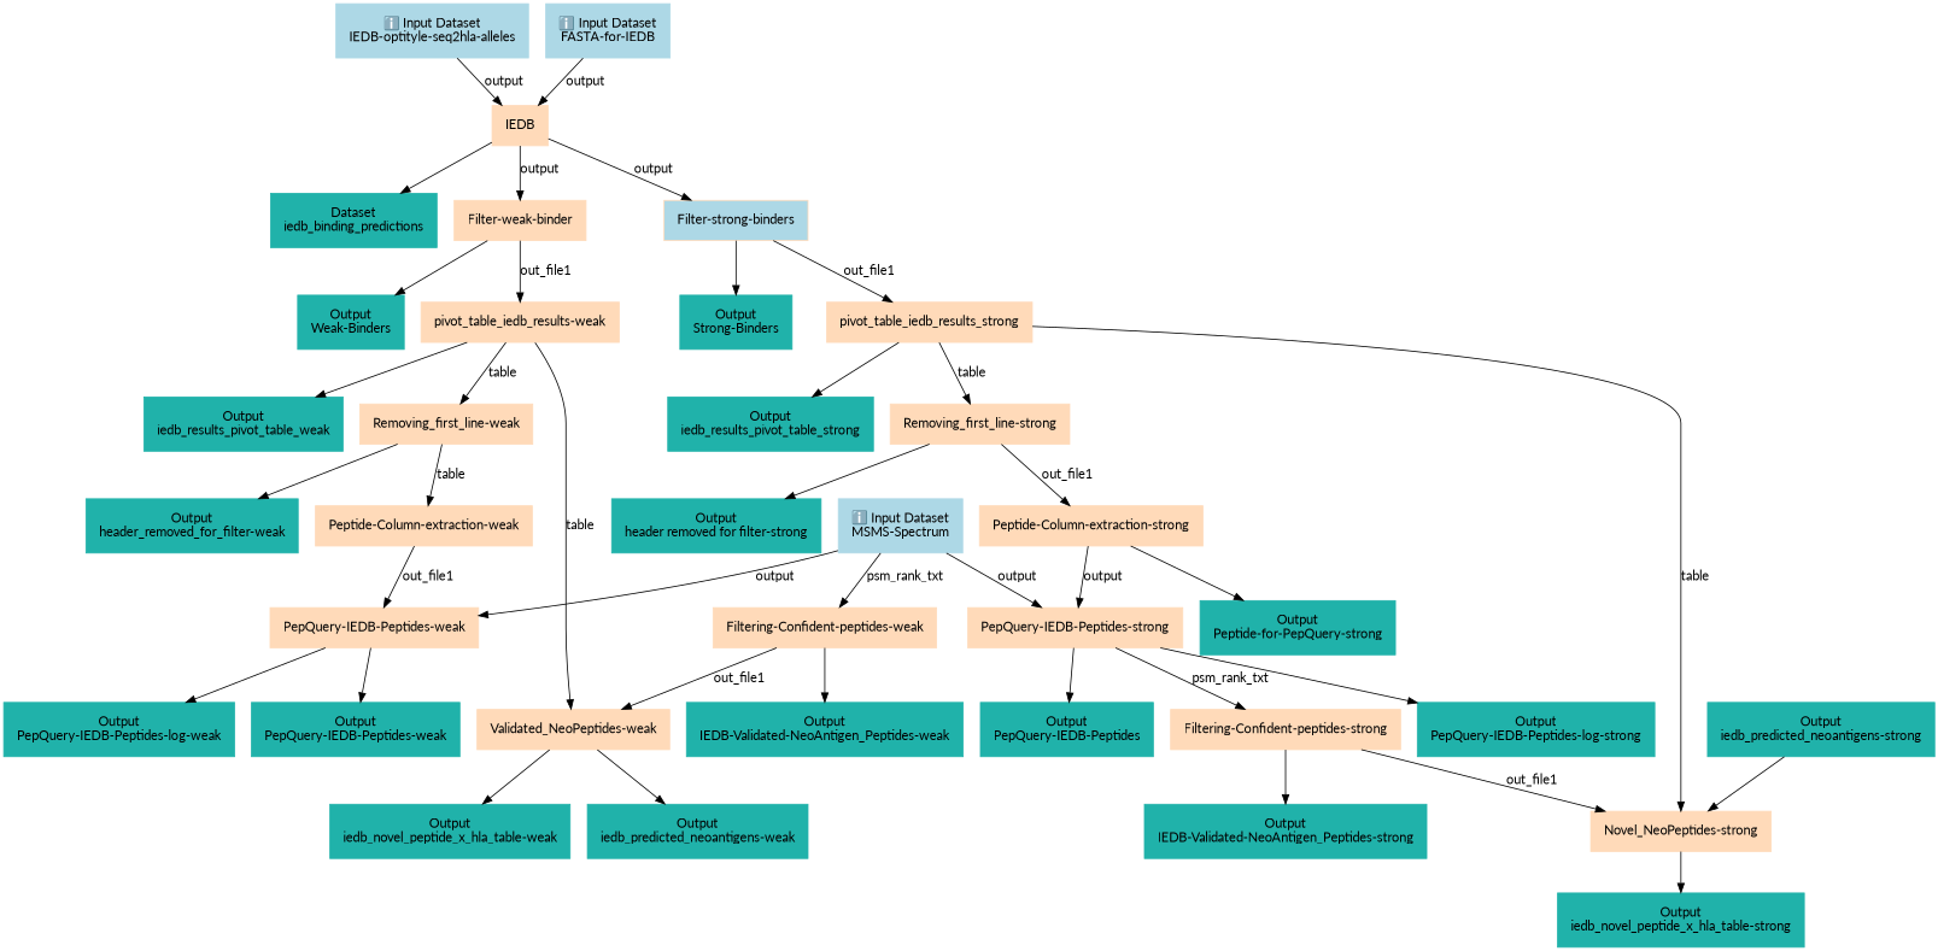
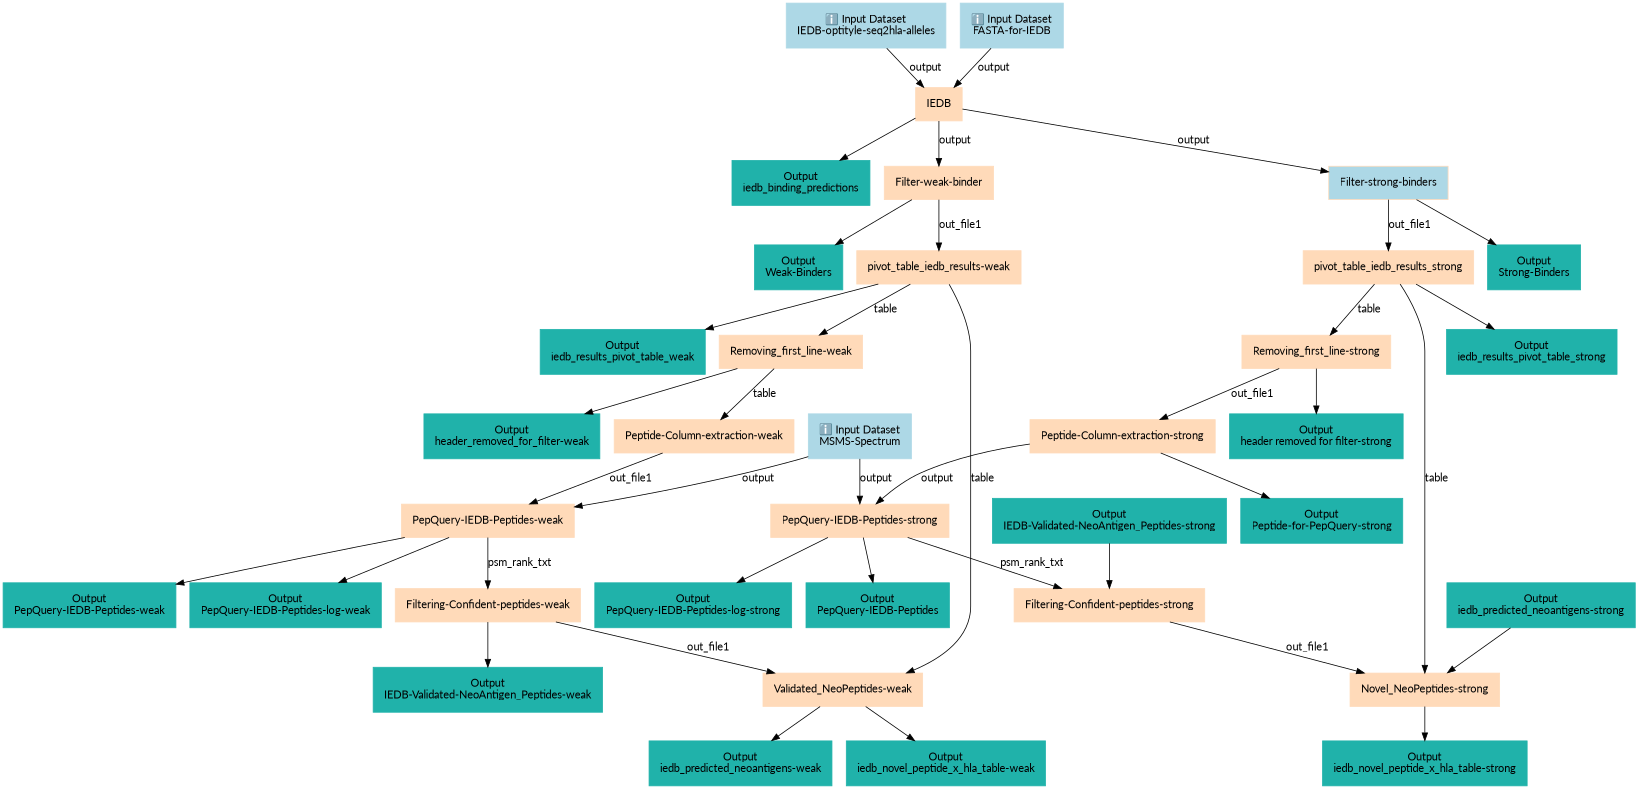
  digraph {
    fontname=Lato
    node [color=lightseagreen fontname=Lato margin="0.2,0.2" shape=box style=filled]
    edge [fontname=Lato]
    n1 [color=lightblue label="ℹ️ Input Dataset\nIEDB-optityle-seq2hla-alleles"]
    n2 [color=peachpuff label=IEDB]
-   n3 [label="Dataset\niedb_binding_predictions"]
+   n3 [label="Output\niedb_binding_predictions"]
    n4 [color=peachpuff label="Filter-weak-binder"]
    n5 [color=peachpuff fillcolor=lightblue label="Filter-strong-binders"]
    n6 [color=lightblue label="ℹ️ Input Dataset\nFASTA-for-IEDB"]
    n7 [color=lightblue label="ℹ️ Input Dataset\nMSMS-Spectrum"]
    n8 [color=peachpuff label="PepQuery-IEDB-Peptides-weak"]
    n9 [color=peachpuff label="PepQuery-IEDB-Peptides-strong"]
    n10 [label="Output\nPepQuery-IEDB-Peptides-weak"]
    n11 [label="Output\nPepQuery-IEDB-Peptides-log-weak"]
    n12 [color=peachpuff label="Filtering-Confident-peptides-weak"]
    n13 [label="Output\nPepQuery-IEDB-Peptides"]
    n14 [label="Output\nPepQuery-IEDB-Peptides-log-strong"]
    n15 [color=peachpuff label="Filtering-Confident-peptides-strong"]
    n16 [label="Output\nWeak-Binders"]
    n17 [color=peachpuff label="pivot_table_iedb_results-weak"]
    n18 [label="Output\nStrong-Binders"]
    n19 [color=peachpuff label=pivot_table_iedb_results_strong]
    n20 [label="Output\niedb_results_pivot_table_weak"]
    n21 [color=peachpuff label="Removing_first_line-weak"]
    n22 [color=peachpuff label="Validated_NeoPeptides-weak"]
    n23 [label="Output\niedb_results_pivot_table_strong"]
    n24 [color=peachpuff label="Removing_first_line-strong"]
    n25 [color=peachpuff label="Novel_NeoPeptides-strong"]
    n26 [label="Output\nheader_removed_for_filter-weak"]
    n27 [color=peachpuff label="Peptide-Column-extraction-weak"]
    n28 [label="Output\niedb_novel_peptide_x_hla_table-weak"]
    n29 [label="Output\niedb_predicted_neoantigens-weak"]
    n30 [label="Output\nheader removed for filter-strong"]
    n31 [color=peachpuff label="Peptide-Column-extraction-strong"]
    n32 [label="Output\niedb_novel_peptide_x_hla_table-strong"]
    n33 [label="Output\nPeptide-for-PepQuery-strong"]
    n34 [label="Output\nIEDB-Validated-NeoAntigen_Peptides-weak"]
    n35 [label="Output\nIEDB-Validated-NeoAntigen_Peptides-strong"]
    n36 [label="Output\niedb_predicted_neoantigens-strong"]
    n1 -> n2 [label=output]
    n2 -> n3
    n2 -> n4 [label=output]
    n2 -> n5 [label=output]
    n4 -> n16
    n4 -> n17 [label=out_file1]
    n5 -> n18
    n5 -> n19 [label=out_file1]
    n6 -> n2 [label=output]
    n7 -> n8 [label=output]
    n7 -> n9 [label=output]
    n8 -> n10
    n8 -> n11
-   n7 -> n12 [label=psm_rank_txt]
+   n8 -> n12 [label=psm_rank_txt]
    n9 -> n13
    n9 -> n14
    n9 -> n15 [label=psm_rank_txt]
    n12 -> n22 [label=out_file1]
    n12 -> n34
    n15 -> n25 [label=out_file1]
-   n15 -> n35
+   n35 -> n15
    n17 -> n20
    n17 -> n21 [label=table]
    n17 -> n22 [label=table]
    n19 -> n23
    n19 -> n24 [label=table]
    n19 -> n25 [label=table]
    n21 -> n26
    n21 -> n27 [label=table]
    n22 -> n28
    n22 -> n29
    n24 -> n30
    n24 -> n31 [label=out_file1]
    n25 -> n32
    n27 -> n8 [label=out_file1]
    n31 -> n9 [label=output]
    n31 -> n33
    n36 -> n25
  }
